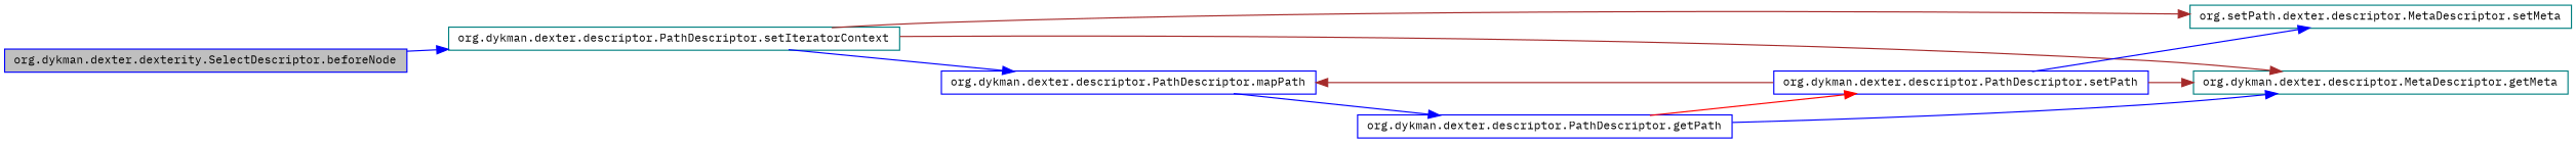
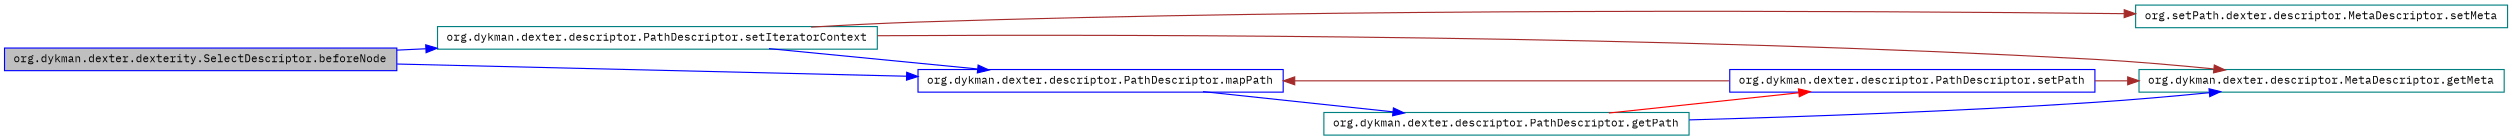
  digraph {
    fontname="IBM Plex Mono"
    rankdir=LR
    node [color=teal fontname="IBM Plex Mono" fontsize=10 shape=record]
    edge [color=blue fontname="IBM Plex Mono" fontsize=10 labelfontname=FreeSans labelfontsize=10 style=solid]
    n1 [color=blue fillcolor=grey75 fontcolor=black height=0.2 label="org.dykman.dexter.dexterity.SelectDescriptor.beforeNode" style=filled width=0.4]
    n2 [color=blue height=0.2 label="org.dykman.dexter.descriptor.PathDescriptor.mapPath" width=0.4]
    n3 [height=0.2 label="org.dykman.dexter.descriptor.PathDescriptor.setIteratorContext" width=0.4]
-   n4 [color=blue height=0.2 label="org.dykman.dexter.descriptor.PathDescriptor.getPath" width=0.4]
+   n4 [height=0.2 label="org.dykman.dexter.descriptor.PathDescriptor.getPath" width=0.4]
    n5 [height=0.2 label="org.dykman.dexter.descriptor.MetaDescriptor.getMeta" width=0.4]
    n6 [height=0.2 label="org.setPath.dexter.descriptor.MetaDescriptor.setMeta" width=0.4]
    n7 [color=blue height=0.2 label="org.dykman.dexter.descriptor.PathDescriptor.setPath" width=0.4]
+   n1 -> n2
    n1 -> n3
    n2 -> n4
    n3 -> n2
    n3 -> n5 [color=brown]
    n3 -> n6 [color=brown]
    n4 -> n5
    n4 -> n7 [color=red]
    n7 -> n2 [color=brown]
    n7 -> n5 [color=brown]
-   n7 -> n6
  }
